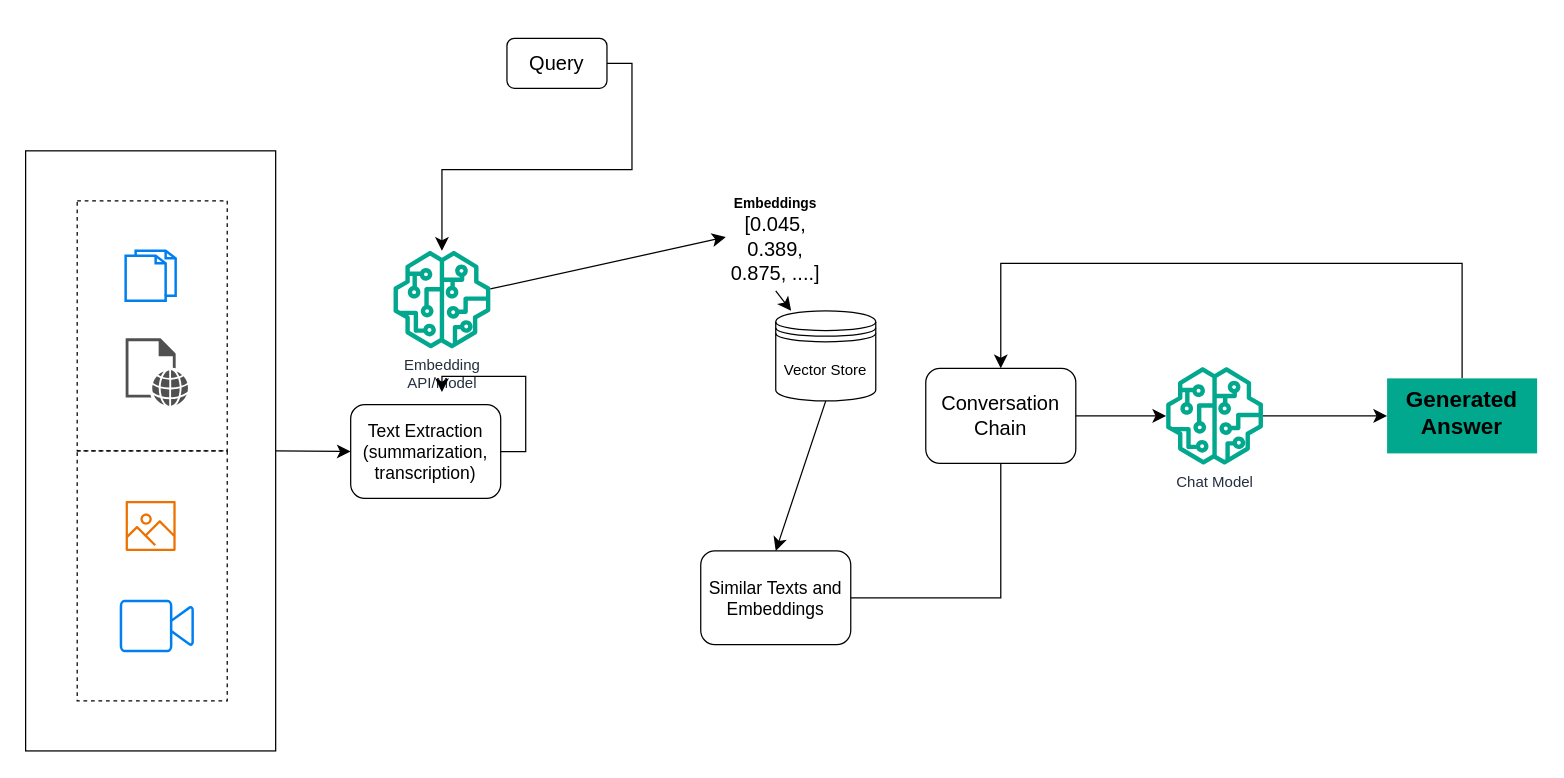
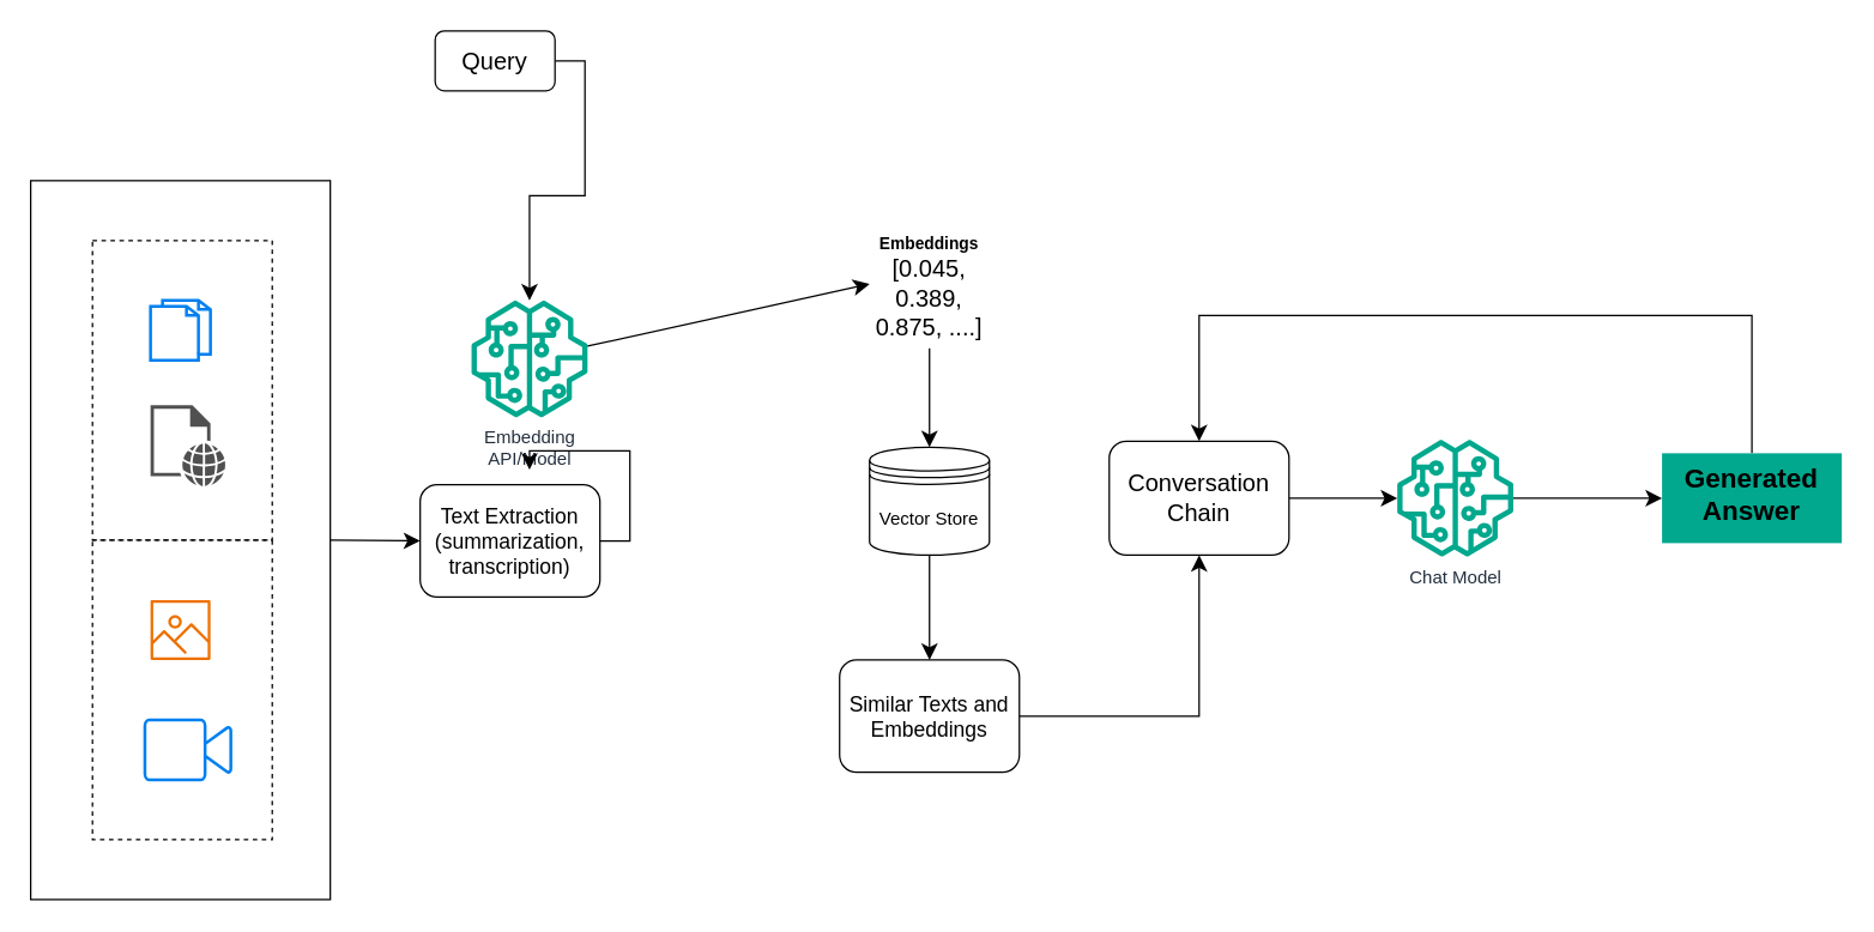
  <mxCell id="0" />
  <mxCell id="1" parent="0" />
  <mxCell id="2" style="edgeStyle=none;curved=1;rounded=0;orthogonalLoop=1;jettySize=auto;html=1;exitX=1;exitY=0.5;exitDx=0;exitDy=0;entryX=0;entryY=0.5;entryDx=0;entryDy=0;fontSize=12;startSize=8;endSize=8;" parent="1" source="3" target="16" edge="1"><mxGeometry relative="1" as="geometry" /></mxCell>
  <mxCell id="3" value="" style="rounded=0;whiteSpace=wrap;html=1;fontSize=16;fillColor=none;strokeColor=default;" parent="1" vertex="1"><mxGeometry x="20" y="120" width="200" height="480" as="geometry" /></mxCell>
  <mxCell id="4" value="" style="rounded=0;whiteSpace=wrap;html=1;fontSize=16;fillColor=none;dashed=1;" parent="1" vertex="1"><mxGeometry x="61.25" y="360" width="120" height="200" as="geometry" /></mxCell>
  <mxCell id="5" value="" style="rounded=0;whiteSpace=wrap;html=1;fontSize=16;fillColor=none;dashed=1;" parent="1" vertex="1"><mxGeometry x="61.25" y="160" width="120" height="200" as="geometry" /></mxCell>
  <mxCell id="6" value="" style="sketch=0;pointerEvents=1;shadow=0;dashed=0;html=1;strokeColor=none;fillColor=#505050;labelPosition=center;verticalLabelPosition=bottom;verticalAlign=top;outlineConnect=0;align=center;shape=mxgraph.office.concepts.web_page;fontSize=16;" parent="1" vertex="1"><mxGeometry x="100" y="270" width="50" height="54" as="geometry" /></mxCell>
  <mxCell id="7" value="" style="html=1;verticalLabelPosition=bottom;align=center;labelBackgroundColor=#ffffff;verticalAlign=top;strokeWidth=2;strokeColor=#0080F0;shadow=0;dashed=0;shape=mxgraph.ios7.icons.documents;fontSize=16;" parent="1" vertex="1"><mxGeometry x="100" width="40" height="40" as="geometry" y="200" /></mxCell>
  <mxCell id="8" value="" style="html=1;verticalLabelPosition=bottom;align=center;labelBackgroundColor=#ffffff;verticalAlign=top;strokeWidth=2;strokeColor=#0080F0;shadow=0;dashed=0;shape=mxgraph.ios7.icons.video_conversation;fontSize=16;" parent="1" vertex="1"><mxGeometry x="96.25" y="480" width="57.5" height="40" as="geometry" /></mxCell>
  <mxCell id="9" value="" style="sketch=0;outlineConnect=0;fontColor=#232F3E;gradientColor=none;fillColor=#ED7100;strokeColor=none;dashed=0;verticalLabelPosition=bottom;verticalAlign=top;align=center;html=1;fontSize=12;fontStyle=1;aspect=fixed;pointerEvents=1;shape=mxgraph.aws4.container_registry_image;" parent="1" vertex="1"><mxGeometry x="100" y="400" width="40" height="40" as="geometry" /></mxCell>
  <mxCell id="10" value="Embedding &lt;br&gt;API/Model" style="sketch=0;outlineConnect=0;fontColor=#232F3E;gradientColor=none;fillColor=#01A88D;strokeColor=none;dashed=0;verticalLabelPosition=bottom;verticalAlign=top;align=center;html=1;fontSize=12;fontStyle=0;aspect=fixed;pointerEvents=1;shape=mxgraph.aws4.sagemaker_model;" parent="1" vertex="1"><mxGeometry x="314" y="200" width="78" height="78" as="geometry" /></mxCell>
  <mxCell id="11" style="edgeStyle=none;curved=1;rounded=0;orthogonalLoop=1;jettySize=auto;html=1;exitX=0.5;exitY=1;exitDx=0;exitDy=0;entryX=0.5;entryY=0;entryDx=0;entryDy=0;fontSize=12;startSize=8;endSize=8;" parent="1" source="12" target="20" edge="1"><mxGeometry relative="1" as="geometry" /></mxCell>
- <mxCell id="12" value="Vector Store" style="shape=datastore;whiteSpace=wrap;html=1;fontSize=12;" parent="1" vertex="1"><mxGeometry x="620" y="248" width="80" height="72" as="geometry" /></mxCell>
+ <mxCell id="12" value="Vector Store" style="shape=datastore;whiteSpace=wrap;html=1;fontSize=12;" parent="1" vertex="1"><mxGeometry x="580" y="298" width="80" height="72" as="geometry" /></mxCell>
  <mxCell id="13" style="edgeStyle=orthogonalEdgeStyle;rounded=0;orthogonalLoop=1;jettySize=auto;html=1;exitX=1;exitY=0.5;exitDx=0;exitDy=0;fontSize=12;startSize=8;endSize=8;" parent="1" source="14" target="10" edge="1"><mxGeometry relative="1" as="geometry" /></mxCell>
- <mxCell id="14" value="Query" style="rounded=1;whiteSpace=wrap;html=1;fontSize=16;" parent="1" vertex="1"><mxGeometry x="405" y="30" width="80" height="40" as="geometry" /></mxCell>
+ <mxCell id="14" value="Query" style="rounded=1;whiteSpace=wrap;html=1;fontSize=16;" parent="1" vertex="1"><mxGeometry x="290" y="20" width="80" height="40" as="geometry" /></mxCell>
  <mxCell id="15" style="edgeStyle=orthogonalEdgeStyle;rounded=0;orthogonalLoop=1;jettySize=auto;html=1;exitX=1;exitY=0.5;exitDx=0;exitDy=0;fontSize=12;startSize=8;endSize=8;elbow=vertical;targetPerimeterSpacing=35;" parent="1" source="16" target="10" edge="1"><mxGeometry relative="1" as="geometry" /></mxCell>
  <mxCell id="16" value="Text Extraction&lt;br style=&quot;font-size: 14px;&quot;&gt;(summarization, transcription)" style="rounded=1;whiteSpace=wrap;html=1;fontSize=14;" parent="1" vertex="1"><mxGeometry x="280" y="323" width="120" height="75" as="geometry" /></mxCell>
  <mxCell id="17" style="edgeStyle=none;curved=1;rounded=0;orthogonalLoop=1;jettySize=auto;html=1;exitX=0.5;exitY=1;exitDx=0;exitDy=0;fontSize=12;startSize=8;endSize=8;" parent="1" source="18" target="12" edge="1"><mxGeometry relative="1" as="geometry" /></mxCell>
  <mxCell id="18" value="&lt;b&gt;&lt;font style=&quot;font-size: 11px;&quot;&gt;Embeddings&lt;/font&gt;&lt;/b&gt;&lt;br&gt;[0.045, 0.389, 0.875, ....]" style="text;html=1;strokeColor=none;fillColor=none;align=center;verticalAlign=middle;whiteSpace=wrap;rounded=0;fontSize=16;perimeterSpacing=3;" parent="1" vertex="1"><mxGeometry x="575" y="149" width="90" height="80" as="geometry" /></mxCell>
  <mxCell id="19" style="edgeStyle=none;curved=1;rounded=0;orthogonalLoop=1;jettySize=auto;html=1;entryX=0.083;entryY=0.5;entryDx=0;entryDy=0;entryPerimeter=0;fontSize=12;startSize=8;endSize=8;" parent="1" source="10" target="18" edge="1"><mxGeometry relative="1" as="geometry" /></mxCell>
  <mxCell id="20" value="Similar Texts and Embeddings" style="rounded=1;whiteSpace=wrap;html=1;fontSize=14;" parent="1" vertex="1"><mxGeometry x="560" y="440" width="120" height="75" as="geometry" /></mxCell>
  <mxCell id="21" value="" style="edgeStyle=none;curved=1;rounded=0;orthogonalLoop=1;jettySize=auto;html=1;fontSize=12;startSize=8;endSize=8;" parent="1" source="22" target="27" edge="1"><mxGeometry relative="1" as="geometry" /></mxCell>
  <mxCell id="22" value="Chat Model" style="sketch=0;outlineConnect=0;fontColor=#232F3E;gradientColor=none;fillColor=#01A88D;strokeColor=none;dashed=0;verticalLabelPosition=bottom;verticalAlign=top;align=center;html=1;fontSize=12;fontStyle=0;aspect=fixed;pointerEvents=1;shape=mxgraph.aws4.sagemaker_model;" parent="1" vertex="1"><mxGeometry x="932" y="293" width="78" height="78" as="geometry" /></mxCell>
  <mxCell id="23" style="edgeStyle=none;curved=1;rounded=0;orthogonalLoop=1;jettySize=auto;html=1;exitX=1;exitY=0.5;exitDx=0;exitDy=0;fontSize=12;startSize=8;endSize=8;" parent="1" source="24" target="22" edge="1"><mxGeometry relative="1" as="geometry" /></mxCell>
  <mxCell id="24" value="Conversation Chain" style="rounded=1;whiteSpace=wrap;html=1;fontSize=16;" parent="1" vertex="1"><mxGeometry x="740" y="294" width="120" height="76" as="geometry" /></mxCell>
- <mxCell id="25" style="edgeStyle=orthogonalEdgeStyle;rounded=0;orthogonalLoop=1;jettySize=auto;html=1;exitX=1;exitY=0.5;exitDx=0;exitDy=0;entryX=0.5;entryY=1;entryDx=0;entryDy=0;fontSize=12;startSize=8;endSize=8;endArrow=none;" parent="1" source="20" target="24" edge="1"><mxGeometry relative="1" as="geometry" /></mxCell>
+ <mxCell id="25" style="edgeStyle=orthogonalEdgeStyle;rounded=0;orthogonalLoop=1;jettySize=auto;html=1;exitX=1;exitY=0.5;exitDx=0;exitDy=0;entryX=0.5;entryY=1;entryDx=0;entryDy=0;fontSize=12;startSize=8;endSize=8;" parent="1" source="20" target="24" edge="1"><mxGeometry relative="1" as="geometry" /></mxCell>
  <mxCell id="26" style="edgeStyle=orthogonalEdgeStyle;rounded=0;orthogonalLoop=1;jettySize=auto;html=1;exitX=0.5;exitY=0;exitDx=0;exitDy=0;entryX=0.5;entryY=0;entryDx=0;entryDy=0;fontSize=12;startSize=8;endSize=8;" parent="1" source="27" target="24" edge="1"><mxGeometry relative="1" as="geometry"><Array as="points"><mxPoint x="1169" y="210" /><mxPoint x="800" y="210" /></Array></mxGeometry></mxCell>
  <mxCell id="27" value="Generated Answer" style="whiteSpace=wrap;html=1;verticalAlign=top;fillColor=#01A88D;strokeColor=none;fontColor=default;sketch=0;gradientColor=none;dashed=0;fontStyle=1;fontSize=18;labelBackgroundColor=none;labelBorderColor=none;" parent="1" vertex="1"><mxGeometry x="1109" y="302" width="120" height="60" as="geometry" /></mxCell>
